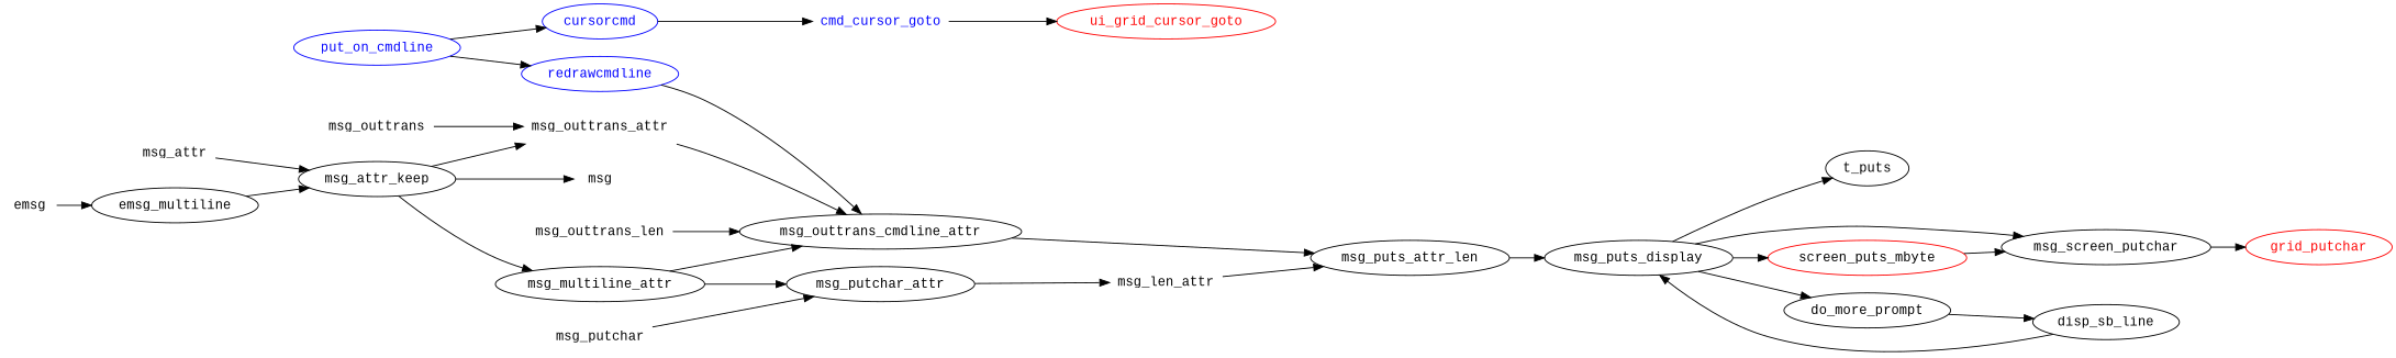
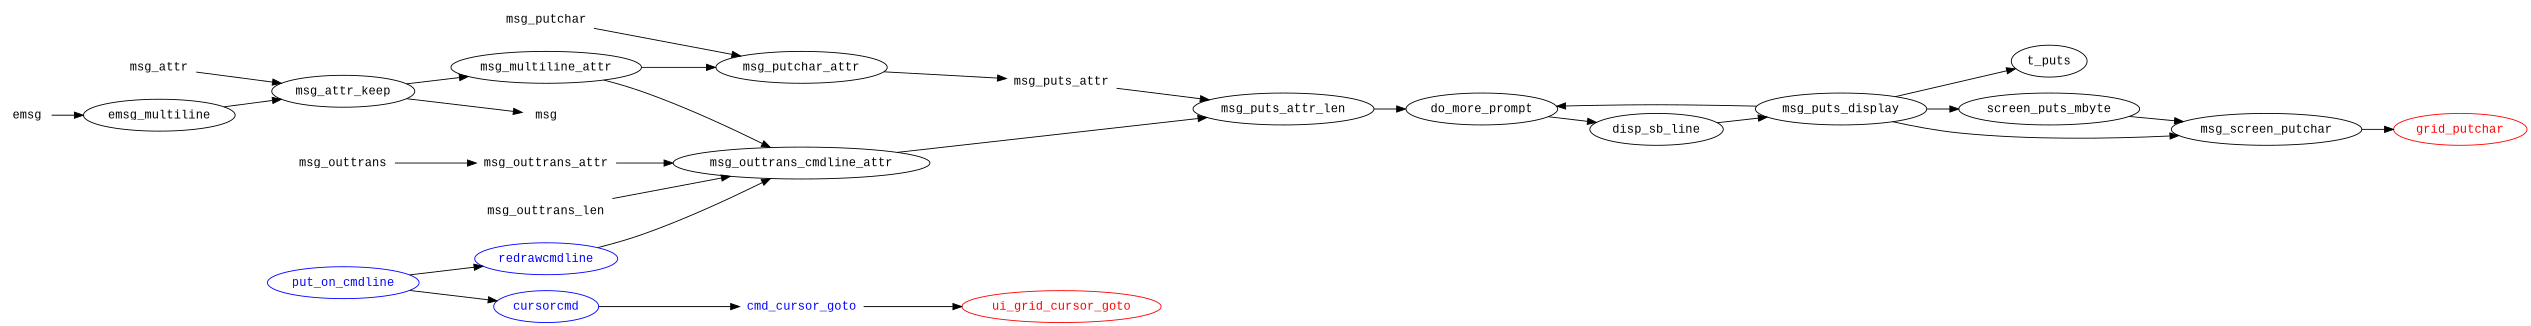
  digraph {
    fontname="Liberation Mono"
    rankdir=LR
    node [fontname="Liberation Mono"]
    edge [fontname="Liberation Mono"]
    redrawcmdline [color=blue fontcolor=blue]
    n2 [label=msg_outtrans_cmdline_attr]
    msg_puts_attr_len
    put_on_cmdline [color=blue fontcolor=blue]
    cursorcmd [color=blue fontcolor=blue]
    cmd_cursor_goto [color=blue fontcolor=blue shape=plaintext]
    msg_puts_display
    t_puts
-   screen_puts_mbyte [color=red]
+   screen_puts_mbyte
    msg_screen_putchar
    do_more_prompt
    msg_putchar [shape=plaintext]
    msg_putchar_attr
-   msg_puts_attr [shape=plaintext label=msg_len_attr]
+   msg_puts_attr [shape=plaintext]
    grid_putchar [color=red fontcolor=red]
    disp_sb_line
    msg_attr_keep
    msg_multiline_attr
    msg_outtrans_attr [shape=plaintext]
    msg [shape=plaintext]
    msg_attr [shape=plaintext]
    msg_outtrans_len [shape=plaintext]
    msg_outtrans [shape=plaintext]
    emsg [shape=plaintext]
    emsg_multiline
    ui_grid_cursor_goto [color=red fontcolor=red]
    redrawcmdline -> n2
    n2 -> msg_puts_attr_len
-   msg_puts_attr_len -> msg_puts_display
+   msg_puts_attr_len -> do_more_prompt
    put_on_cmdline -> redrawcmdline
    put_on_cmdline -> cursorcmd
    cursorcmd -> cmd_cursor_goto
    cmd_cursor_goto -> ui_grid_cursor_goto
    msg_puts_display -> t_puts
    msg_puts_display -> screen_puts_mbyte
    msg_puts_display -> msg_screen_putchar
    msg_puts_display -> do_more_prompt
    screen_puts_mbyte -> msg_screen_putchar
    msg_screen_putchar -> grid_putchar
    do_more_prompt -> disp_sb_line
    msg_putchar -> msg_putchar_attr
    msg_putchar_attr -> msg_puts_attr
    msg_puts_attr -> msg_puts_attr_len
    disp_sb_line -> msg_puts_display
    msg_attr_keep -> msg_multiline_attr
-   msg_attr_keep -> msg_outtrans_attr
    msg_attr_keep -> msg
    msg_multiline_attr -> n2
    msg_multiline_attr -> msg_putchar_attr
    msg_outtrans_attr -> n2
    msg_attr -> msg_attr_keep
    msg_outtrans_len -> n2
    msg_outtrans -> msg_outtrans_attr
    emsg -> emsg_multiline
    emsg_multiline -> msg_attr_keep
  }
